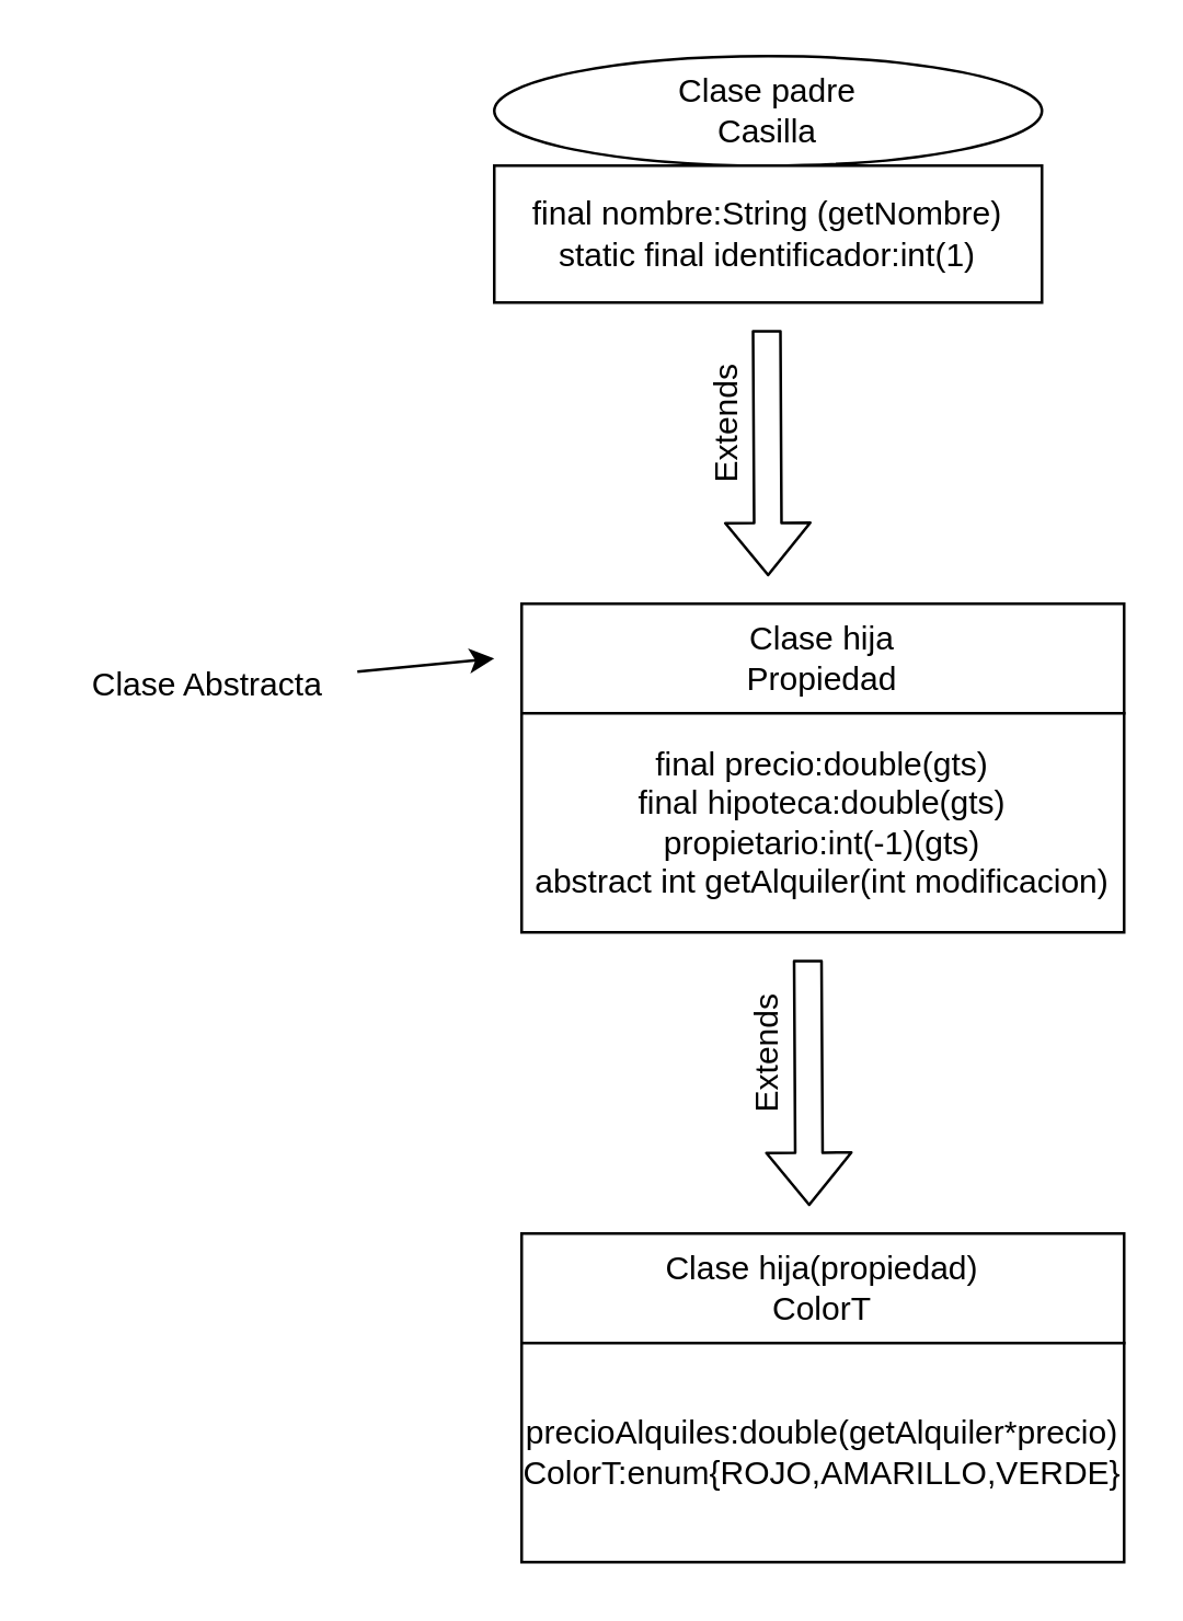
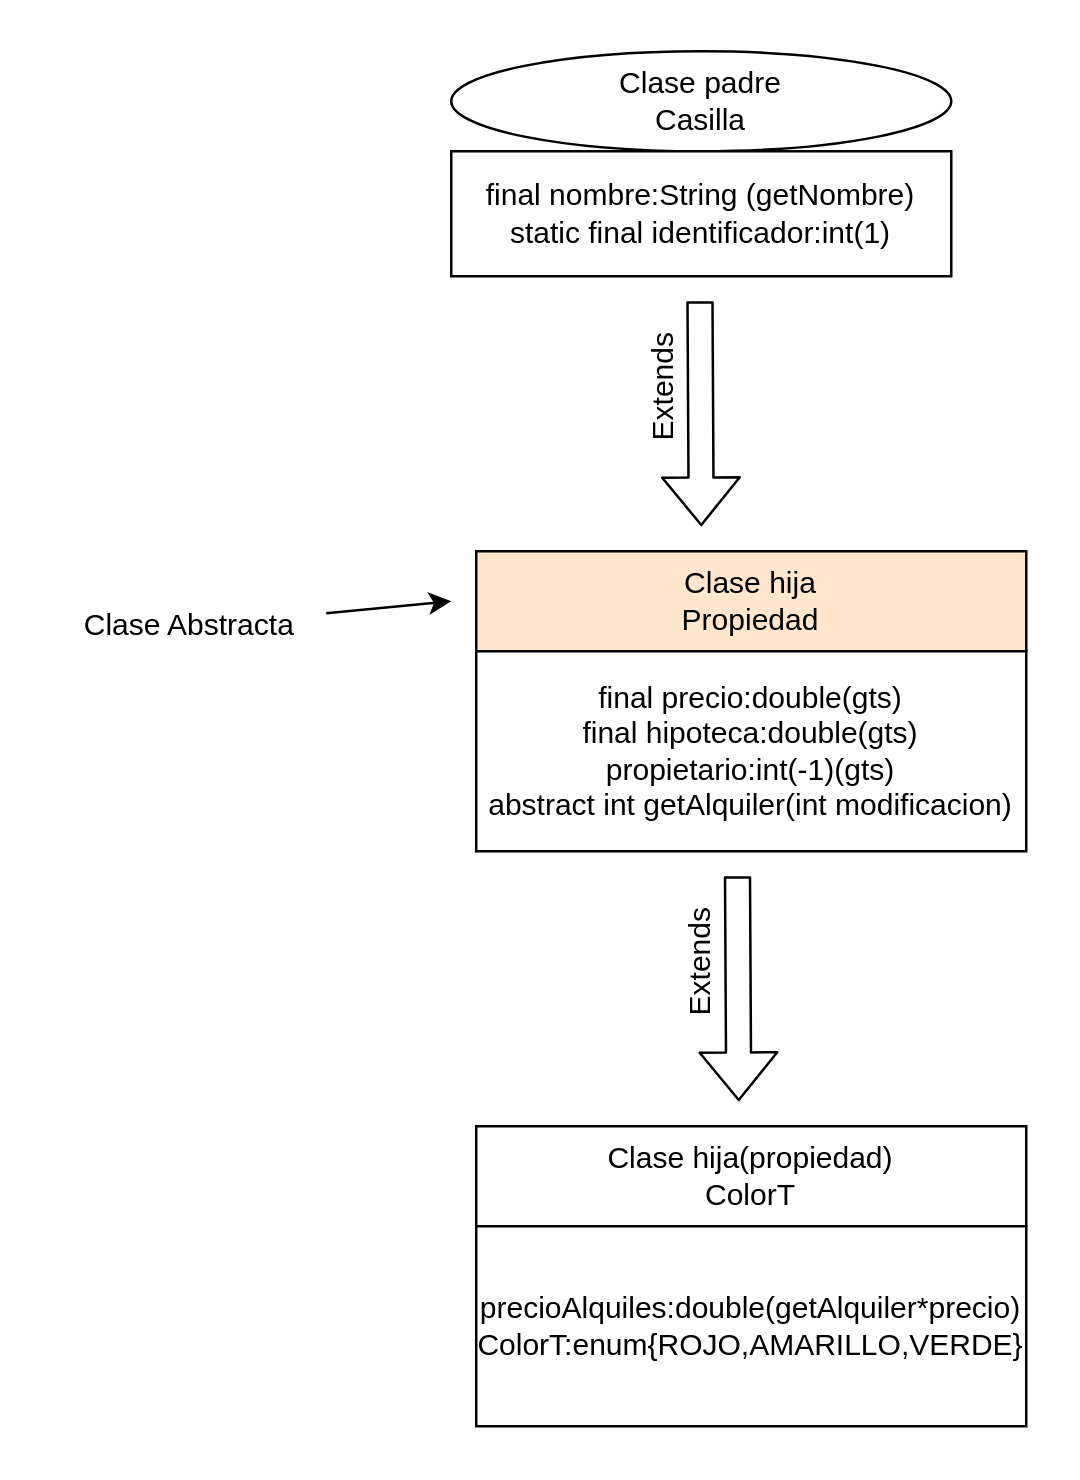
  <mxCell id="0" />
  <mxCell id="1" parent="0" />
  <mxCell id="2" value="Clase padre&lt;br&gt;Casilla" style="ellipse;whiteSpace=wrap;html=1;" vertex="1" parent="1"><mxGeometry x="180" y="20" width="200" height="40" as="geometry" /></mxCell>
  <mxCell id="3" value="final nombre:String (getNombre)&lt;br&gt;static final identificador:int(1)&lt;br&gt;" style="rounded=0;whiteSpace=wrap;html=1;" vertex="1" parent="1"><mxGeometry x="180" y="60" width="200" height="50" as="geometry" /></mxCell>
  <mxCell id="4" value="" style="shape=flexArrow;endArrow=classic;html=1;" edge="1" parent="1"><mxGeometry width="50" height="50" relative="1" as="geometry"><mxPoint x="279.5" y="120" as="sourcePoint" /><mxPoint x="280" y="210" as="targetPoint" /></mxGeometry></mxCell>
  <mxCell id="5" value="Extends" style="text;html=1;align=center;verticalAlign=middle;resizable=0;points=[];autosize=1;strokeColor=none;fillColor=none;rotation=-90;" vertex="1" parent="1"><mxGeometry x="230" y="140" width="70" height="30" as="geometry" /></mxCell>
- <mxCell id="6" value="Clase hija&lt;br&gt;Propiedad" style="rounded=0;whiteSpace=wrap;html=1;" vertex="1" parent="1"><mxGeometry x="190" y="220" width="220" height="40" as="geometry" /></mxCell>
+ <mxCell id="6" value="Clase hija&lt;br&gt;Propiedad" style="rounded=0;whiteSpace=wrap;html=1;fillColor=#ffe6cc;" vertex="1" parent="1"><mxGeometry x="190" y="220" width="220" height="40" as="geometry" /></mxCell>
  <mxCell id="7" value="final precio:double(gts)&lt;br&gt;final hipoteca:double(gts)&lt;br&gt;propietario:int(-1)(gts)&lt;br&gt;abstract int getAlquiler(int modificacion)&lt;br&gt;" style="rounded=0;whiteSpace=wrap;html=1;" vertex="1" parent="1"><mxGeometry x="190" y="260" width="220" height="80" as="geometry" /></mxCell>
  <mxCell id="8" value="Clase Abstracta" style="text;html=1;align=center;verticalAlign=middle;resizable=0;points=[];autosize=1;strokeColor=none;fillColor=none;" vertex="1" parent="1"><mxGeometry x="20" y="235" width="110" height="30" as="geometry" /></mxCell>
  <mxCell id="9" value="" style="endArrow=classic;html=1;" edge="1" parent="1" source="8"><mxGeometry width="50" height="50" relative="1" as="geometry"><mxPoint x="110" y="290" as="sourcePoint" /><mxPoint x="180" y="240" as="targetPoint" /></mxGeometry></mxCell>
  <mxCell id="10" value="Clase hija(propiedad)&lt;br&gt;ColorT" style="rounded=0;whiteSpace=wrap;html=1;" vertex="1" parent="1"><mxGeometry x="190" y="450" width="220" height="40" as="geometry" /></mxCell>
  <mxCell id="11" value="" style="shape=flexArrow;endArrow=classic;html=1;" edge="1" parent="1"><mxGeometry width="50" height="50" relative="1" as="geometry"><mxPoint x="294.5" y="350" as="sourcePoint" /><mxPoint x="295" y="440" as="targetPoint" /></mxGeometry></mxCell>
  <mxCell id="12" value="Extends" style="text;html=1;align=center;verticalAlign=middle;resizable=0;points=[];autosize=1;strokeColor=none;fillColor=none;rotation=-90;" vertex="1" parent="1"><mxGeometry x="245" y="370" width="70" height="30" as="geometry" /></mxCell>
  <mxCell id="13" value="precioAlquiles:double(getAlquiler*precio)&lt;br&gt;ColorT:enum{ROJO,AMARILLO,VERDE}" style="rounded=0;whiteSpace=wrap;html=1;" vertex="1" parent="1"><mxGeometry x="190" y="490" width="220" height="80" as="geometry" /></mxCell>
